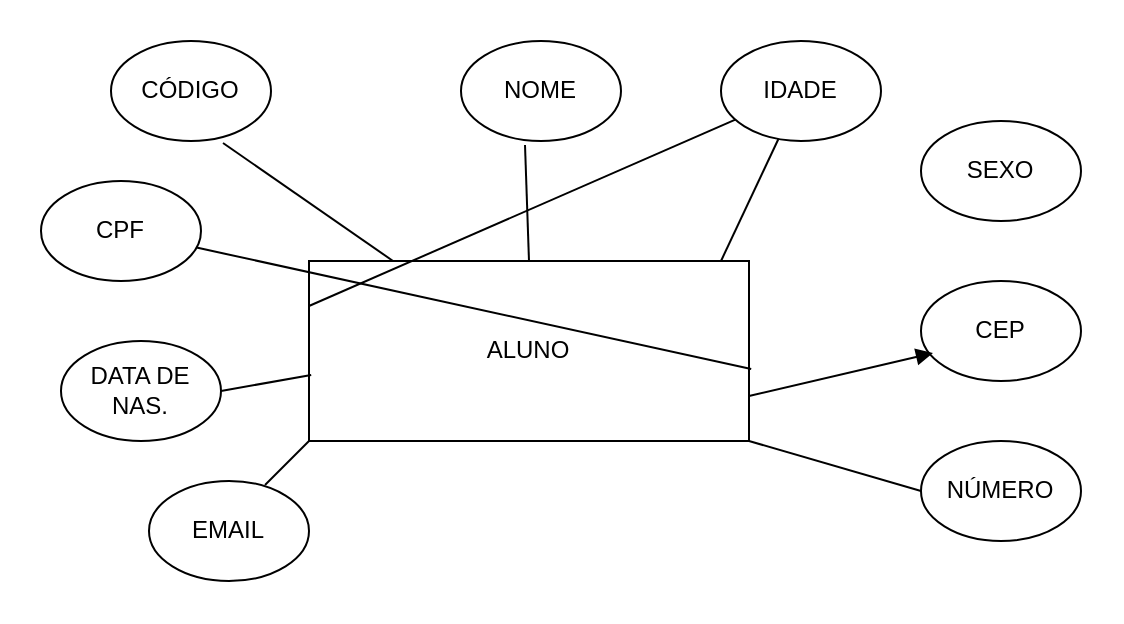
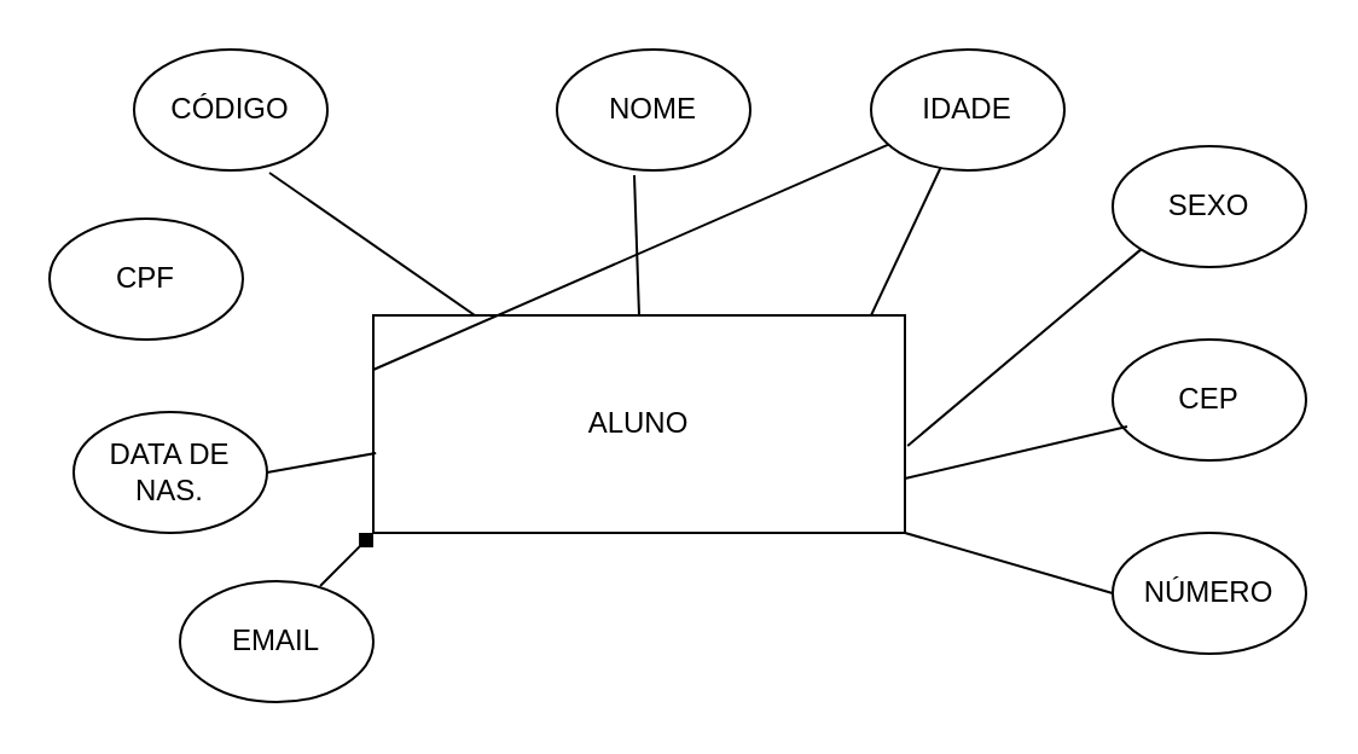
  <mxCell id="0" />
  <mxCell id="1" parent="0" />
  <mxCell id="2" value="ALUNO" style="rounded=0;whiteSpace=wrap;html=1;" vertex="1" parent="1"><mxGeometry x="154" y="130" width="220" height="90" as="geometry" /></mxCell>
  <mxCell id="3" value="CÓDIGO" style="ellipse;whiteSpace=wrap;html=1;" vertex="1" parent="1"><mxGeometry x="55" y="20" width="80" height="50" as="geometry" /></mxCell>
  <mxCell id="4" value="NOME" style="ellipse;whiteSpace=wrap;html=1;" vertex="1" parent="1"><mxGeometry x="230" y="20" width="80" height="50" as="geometry" /></mxCell>
  <mxCell id="5" value="CPF" style="ellipse;whiteSpace=wrap;html=1;" vertex="1" parent="1"><mxGeometry x="20" y="90" width="80" height="50" as="geometry" /></mxCell>
  <mxCell id="6" value="IDADE" style="ellipse;whiteSpace=wrap;html=1;" vertex="1" parent="1"><mxGeometry x="360" y="20" width="80" height="50" as="geometry" /></mxCell>
  <mxCell id="7" value="SEXO" style="ellipse;whiteSpace=wrap;html=1;" vertex="1" parent="1"><mxGeometry x="460" y="60" width="80" height="50" as="geometry" /></mxCell>
  <mxCell id="8" value="" style="endArrow=none;html=1;rounded=0;" edge="1" parent="1" target="6"><mxGeometry width="50" height="50" relative="1" as="geometry"><mxPoint x="360" y="130" as="sourcePoint" /><mxPoint x="410" y="80" as="targetPoint" /></mxGeometry></mxCell>
- <mxCell id="9" value="" style="endArrow=none;html=1;rounded=0;exitX=1.005;exitY=0.6;exitDx=0;exitDy=0;exitPerimeter=0;" edge="1" parent="1" source="2" target="5"><mxGeometry width="50" height="50" relative="1" as="geometry"><mxPoint x="380" y="210" as="sourcePoint" /><mxPoint x="500" y="80" as="targetPoint" /></mxGeometry></mxCell>
+ <mxCell id="9" value="" style="endArrow=none;html=1;rounded=0;entryX=0;entryY=1;entryDx=0;entryDy=0;exitX=1.005;exitY=0.6;exitDx=0;exitDy=0;exitPerimeter=0;" edge="1" parent="1" source="2" target="7"><mxGeometry width="50" height="50" relative="1" as="geometry"><mxPoint x="380" y="210" as="sourcePoint" /><mxPoint x="500" y="80" as="targetPoint" /></mxGeometry></mxCell>
  <mxCell id="10" value="" style="endArrow=none;html=1;rounded=0;exitX=0.5;exitY=0;exitDx=0;exitDy=0;entryX=0.4;entryY=1.04;entryDx=0;entryDy=0;entryPerimeter=0;" edge="1" parent="1" source="2" target="4"><mxGeometry width="50" height="50" relative="1" as="geometry"><mxPoint x="220" y="130" as="sourcePoint" /><mxPoint x="270" y="80" as="targetPoint" /></mxGeometry></mxCell>
  <mxCell id="11" value="" style="endArrow=none;html=1;rounded=0;entryX=0.7;entryY=1.02;entryDx=0;entryDy=0;entryPerimeter=0;exitX=0.191;exitY=0;exitDx=0;exitDy=0;exitPerimeter=0;" edge="1" parent="1" source="2" target="3"><mxGeometry width="50" height="50" relative="1" as="geometry"><mxPoint x="190" y="130" as="sourcePoint" /><mxPoint x="160" y="80" as="targetPoint" /></mxGeometry></mxCell>
  <mxCell id="12" value="" style="endArrow=none;html=1;rounded=0;exitX=0;exitY=0.25;exitDx=0;exitDy=0;" edge="1" parent="1" source="2" target="6"><mxGeometry width="50" height="50" relative="1" as="geometry"><mxPoint x="70" y="250" as="sourcePoint" /><mxPoint x="120" y="200" as="targetPoint" /></mxGeometry></mxCell>
  <mxCell id="13" value="EMAIL" style="ellipse;whiteSpace=wrap;html=1;" vertex="1" parent="1"><mxGeometry x="74" y="240" width="80" height="50" as="geometry" /></mxCell>
  <mxCell id="14" value="DATA DE NAS." style="ellipse;whiteSpace=wrap;html=1;" vertex="1" parent="1"><mxGeometry x="30" y="170" width="80" height="50" as="geometry" /></mxCell>
  <mxCell id="15" value="CEP" style="ellipse;whiteSpace=wrap;html=1;" vertex="1" parent="1"><mxGeometry x="460" y="140" width="80" height="50" as="geometry" /></mxCell>
- <mxCell id="16" value="" style="endArrow=none;html=1;rounded=0;entryX=0;entryY=1;entryDx=0;entryDy=0;exitX=0.725;exitY=0.04;exitDx=0;exitDy=0;exitPerimeter=0;" edge="1" parent="1" source="13" target="2"><mxGeometry width="50" height="50" relative="1" as="geometry"><mxPoint x="130" y="240" as="sourcePoint" /><mxPoint x="180" y="190" as="targetPoint" /></mxGeometry></mxCell>
+ <mxCell id="16" value="" style="endArrow=diamond;html=1;rounded=0;entryX=0;entryY=1;entryDx=0;entryDy=0;exitX=0.725;exitY=0.04;exitDx=0;exitDy=0;exitPerimeter=0;" edge="1" parent="1" source="13" target="2"><mxGeometry width="50" height="50" relative="1" as="geometry"><mxPoint x="130" y="240" as="sourcePoint" /><mxPoint x="180" y="190" as="targetPoint" /></mxGeometry></mxCell>
  <mxCell id="17" value="" style="endArrow=none;html=1;rounded=0;entryX=0.005;entryY=0.633;entryDx=0;entryDy=0;entryPerimeter=0;exitX=1;exitY=0.5;exitDx=0;exitDy=0;" edge="1" parent="1" source="14" target="2"><mxGeometry width="50" height="50" relative="1" as="geometry"><mxPoint x="110" y="200" as="sourcePoint" /><mxPoint x="160" y="150" as="targetPoint" /></mxGeometry></mxCell>
- <mxCell id="18" value="" style="endArrow=block;html=1;rounded=0;entryX=0.075;entryY=0.72;entryDx=0;entryDy=0;entryPerimeter=0;exitX=1;exitY=0.75;exitDx=0;exitDy=0;" edge="1" parent="1" source="2" target="15"><mxGeometry width="50" height="50" relative="1" as="geometry"><mxPoint x="390" y="210" as="sourcePoint" /><mxPoint x="440" y="160" as="targetPoint" /></mxGeometry></mxCell>
+ <mxCell id="18" value="" style="endArrow=none;html=1;rounded=0;entryX=0.075;entryY=0.72;entryDx=0;entryDy=0;entryPerimeter=0;exitX=1;exitY=0.75;exitDx=0;exitDy=0;" edge="1" parent="1" source="2" target="15"><mxGeometry width="50" height="50" relative="1" as="geometry"><mxPoint x="390" y="210" as="sourcePoint" /><mxPoint x="440" y="160" as="targetPoint" /></mxGeometry></mxCell>
  <mxCell id="19" value="NÚMERO" style="ellipse;whiteSpace=wrap;html=1;" vertex="1" parent="1"><mxGeometry x="460" y="220" width="80" height="50" as="geometry" /></mxCell>
  <mxCell id="20" value="" style="endArrow=none;html=1;rounded=0;entryX=0;entryY=0.5;entryDx=0;entryDy=0;exitX=1;exitY=1;exitDx=0;exitDy=0;" edge="1" parent="1" source="2" target="19"><mxGeometry width="50" height="50" relative="1" as="geometry"><mxPoint x="370" y="220" as="sourcePoint" /><mxPoint x="400" y="290" as="targetPoint" /></mxGeometry></mxCell>
